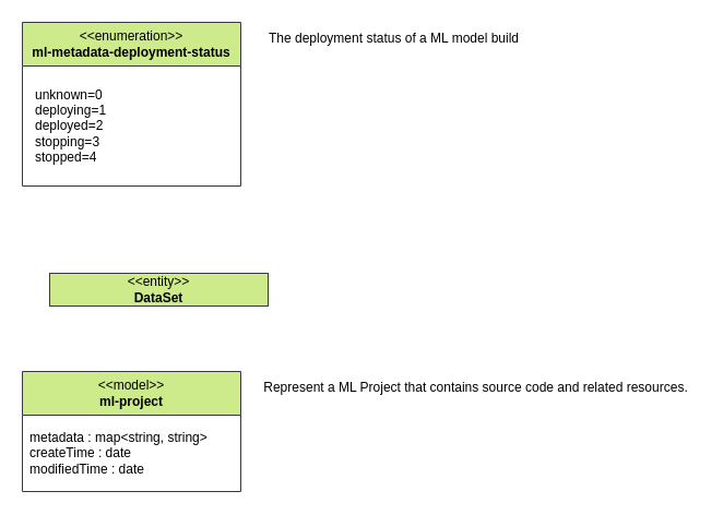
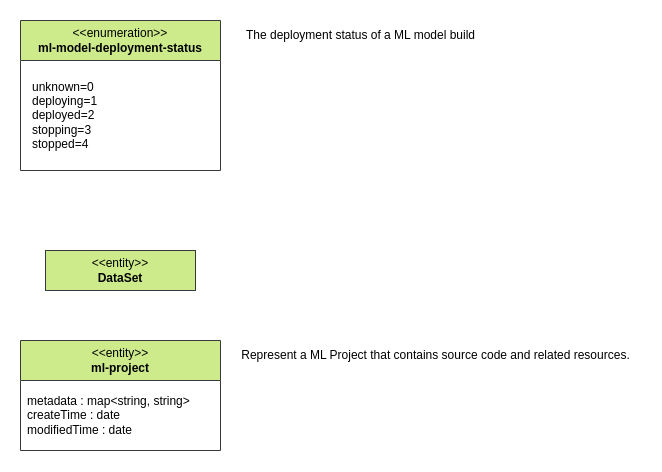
  <mxCell id="0" />
  <mxCell id="1" parent="0" />
- <mxCell id="2" value="&lt;span style=&quot;font-weight: normal;&quot;&gt;&amp;lt;&amp;lt;enumeration&amp;gt;&amp;gt;&lt;br&gt;&lt;/span&gt;ml-metadata-deployment-status" style="swimlane;whiteSpace=wrap;html=1;startSize=40;fillColor=#cdeb8b;strokeColor=#36393d;" vertex="1" parent="1"><mxGeometry x="20" y="20" width="200" height="150" as="geometry" /></mxCell>
+ <mxCell id="2" value="&lt;span style=&quot;font-weight: normal;&quot;&gt;&amp;lt;&amp;lt;enumeration&amp;gt;&amp;gt;&lt;br&gt;&lt;/span&gt;ml-model-deployment-status" style="swimlane;whiteSpace=wrap;html=1;startSize=40;fillColor=#cdeb8b;strokeColor=#36393d;" vertex="1" parent="1"><mxGeometry x="20" y="20" width="200" height="150" as="geometry" /></mxCell>
  <mxCell id="3" value="unknown=0&lt;br&gt;deploying=1&lt;br&gt;deployed=2&lt;br&gt;stopping=3&lt;br&gt;stopped=4" style="text;html=1;align=left;verticalAlign=middle;resizable=0;points=[];autosize=1;strokeColor=none;fillColor=none;" vertex="1" parent="2"><mxGeometry x="10" y="50" width="90" height="90" as="geometry" /></mxCell>
- <mxCell id="4" value="&lt;span style=&quot;font-weight: normal;&quot;&gt;&amp;lt;&amp;lt;model&amp;gt;&amp;gt;&lt;br&gt;&lt;/span&gt;ml-project" style="swimlane;whiteSpace=wrap;html=1;startSize=40;fillColor=#cdeb8b;strokeColor=#36393d;" vertex="1" parent="1"><mxGeometry x="20" y="340" width="200" height="110" as="geometry" /></mxCell>
+ <mxCell id="4" value="&lt;span style=&quot;font-weight: normal;&quot;&gt;&amp;lt;&amp;lt;entity&amp;gt;&amp;gt;&lt;br&gt;&lt;/span&gt;ml-project" style="swimlane;whiteSpace=wrap;html=1;startSize=40;fillColor=#cdeb8b;strokeColor=#36393d;" vertex="1" parent="1"><mxGeometry x="20" y="340" width="200" height="110" as="geometry" /></mxCell>
  <mxCell id="5" value="metadata : map&amp;lt;string, string&amp;gt;&lt;br&gt;createTime : date&lt;br&gt;modifiedTime : date&lt;br&gt;" style="text;html=1;align=left;verticalAlign=middle;resizable=0;points=[];autosize=1;strokeColor=none;fillColor=none;" vertex="1" parent="4"><mxGeometry x="5" y="45" width="190" height="60" as="geometry" /></mxCell>
- <mxCell id="6" value="&amp;lt;&amp;lt;entity&amp;gt;&amp;gt;&lt;br&gt;&lt;b&gt;DataSet&lt;/b&gt;" style="rounded=0;whiteSpace=wrap;html=1;fillColor=#cdeb8b;strokeColor=#36393d;" vertex="1" parent="1"><mxGeometry x="45" y="250" width="200" height="30" as="geometry" /></mxCell>
+ <mxCell id="6" value="&amp;lt;&amp;lt;entity&amp;gt;&amp;gt;&lt;br&gt;&lt;b&gt;DataSet&lt;/b&gt;" style="rounded=0;whiteSpace=wrap;html=1;fillColor=#cdeb8b;strokeColor=#36393d;" vertex="1" parent="1"><mxGeometry x="45" y="250" width="150" height="40" as="geometry" /></mxCell>
  <mxCell id="7" value="The deployment status of a ML model build" style="text;html=1;align=center;verticalAlign=middle;resizable=0;points=[];autosize=1;strokeColor=none;fillColor=none;" vertex="1" parent="1"><mxGeometry x="235" y="20" width="250" height="30" as="geometry" /></mxCell>
  <mxCell id="8" value="Represent a ML Project that contains source code and related resources." style="text;html=1;align=center;verticalAlign=middle;resizable=0;points=[];autosize=1;strokeColor=none;fillColor=none;" vertex="1" parent="1"><mxGeometry x="230" y="340" width="410" height="30" as="geometry" /></mxCell>
